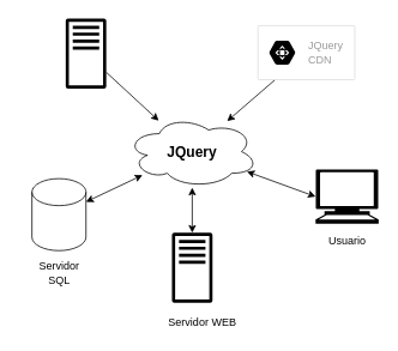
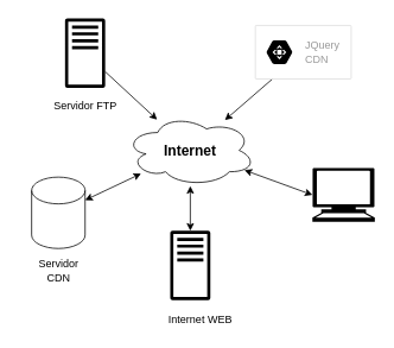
  <mxCell id="0" />
  <mxCell id="1" parent="0" />
  <mxCell id="2" style="rounded=0;orthogonalLoop=1;jettySize=auto;html=1;" edge="1" parent="1" source="9" target="4"><mxGeometry relative="1" as="geometry" /></mxCell>
  <mxCell id="3" style="edgeStyle=none;rounded=0;orthogonalLoop=1;jettySize=auto;html=1;startArrow=classic;startFill=1;" edge="1" parent="1" source="4" target="12"><mxGeometry relative="1" as="geometry"><mxPoint x="209.3" y="204" as="sourcePoint" /></mxGeometry></mxCell>
- <mxCell id="4" value="&lt;font style=&quot;font-size: 16px&quot;&gt;&lt;b&gt;JQuery&lt;/b&gt;&lt;/font&gt;" style="ellipse;shape=cloud;whiteSpace=wrap;html=1;align=center;" vertex="1" parent="1"><mxGeometry x="140" y="128" width="146" height="80" as="geometry" /></mxCell>
+ <mxCell id="4" value="&lt;font style=&quot;font-size: 16px&quot;&gt;&lt;b&gt;Internet&lt;/b&gt;&lt;/font&gt;" style="ellipse;shape=cloud;whiteSpace=wrap;html=1;align=center;" vertex="1" parent="1"><mxGeometry x="140" y="128" width="146" height="80" as="geometry" /></mxCell>
  <mxCell id="5" style="edgeStyle=none;rounded=0;orthogonalLoop=1;jettySize=auto;html=1;" edge="1" parent="1" source="6" target="4"><mxGeometry relative="1" as="geometry" /></mxCell>
  <mxCell id="6" value="" style="strokeColor=#dddddd;shadow=0;strokeWidth=1;rounded=1;absoluteArcSize=1;arcSize=2;" vertex="1" parent="1"><mxGeometry x="286" y="28" width="107.5" height="60" as="geometry" /></mxCell>
  <mxCell id="7" value="JQuery&lt;br&gt;CDN" style="sketch=0;dashed=0;connectable=0;html=1;fillColor=#000000;strokeColor=none;shape=mxgraph.gcp2.hexIcon;prIcon=cloud_cdn;part=1;labelPosition=right;verticalLabelPosition=middle;align=left;verticalAlign=middle;spacingLeft=5;fontColor=#999999;fontSize=12;" vertex="1" parent="6"><mxGeometry y="0.5" width="44" height="39" relative="1" as="geometry"><mxPoint x="5" y="-19.5" as="offset" /></mxGeometry></mxCell>
  <mxCell id="8" value="" style="group" vertex="1" connectable="0" parent="1"><mxGeometry x="50" y="20" width="90" height="108" as="geometry" /></mxCell>
  <mxCell id="9" value="" style="sketch=0;outlineConnect=0;fontColor=#232F3E;gradientColor=none;fillColor=#000000;strokeColor=none;dashed=0;verticalLabelPosition=bottom;verticalAlign=top;align=center;html=1;fontSize=12;fontStyle=0;aspect=fixed;pointerEvents=1;shape=mxgraph.aws4.traditional_server;" vertex="1" parent="8"><mxGeometry x="22.5" width="45" height="78" as="geometry" /></mxCell>
+ <mxCell id="10" value="Servidor FTP" style="text;html=1;align=center;verticalAlign=middle;resizable=0;points=[];autosize=1;strokeColor=none;fillColor=none;" vertex="1" parent="8"><mxGeometry y="88" width="90" height="20" as="geometry" /></mxCell>
  <mxCell id="11" value="" style="group" vertex="1" connectable="0" parent="1"><mxGeometry x="179" y="258" width="90" height="110" as="geometry" /></mxCell>
  <mxCell id="12" value="" style="sketch=0;outlineConnect=0;fontColor=#232F3E;gradientColor=none;fillColor=#000000;strokeColor=none;dashed=0;verticalLabelPosition=bottom;verticalAlign=top;align=center;html=1;fontSize=12;fontStyle=0;aspect=fixed;pointerEvents=1;shape=mxgraph.aws4.traditional_server;" vertex="1" parent="11"><mxGeometry x="11.5" width="45" height="78" as="geometry" /></mxCell>
- <mxCell id="13" value="Servidor WEB" style="text;html=1;align=center;verticalAlign=middle;resizable=0;points=[];autosize=1;strokeColor=none;fillColor=none;" vertex="1" parent="11"><mxGeometry y="90" width="90" height="20" as="geometry" /></mxCell>
+ <mxCell id="13" value="Internet WEB" style="text;html=1;align=center;verticalAlign=middle;resizable=0;points=[];autosize=1;strokeColor=none;fillColor=none;" vertex="1" parent="11"><mxGeometry y="90" width="90" height="20" as="geometry" /></mxCell>
  <mxCell id="14" value="" style="group" vertex="1" connectable="0" parent="1"><mxGeometry x="20" y="198" width="90" height="130" as="geometry" /></mxCell>
  <mxCell id="15" value="" style="shape=cylinder3;whiteSpace=wrap;html=1;boundedLbl=1;backgroundOutline=1;size=15;" vertex="1" parent="14"><mxGeometry x="15" width="60" height="80" as="geometry" /></mxCell>
- <mxCell id="16" value="Servidor&lt;br&gt;SQL" style="text;html=1;align=center;verticalAlign=middle;resizable=0;points=[];autosize=1;strokeColor=none;fillColor=none;" vertex="1" parent="14"><mxGeometry x="15" y="90" width="60" height="30" as="geometry" /></mxCell>
+ <mxCell id="16" value="Servidor&lt;br&gt;CDN" style="text;html=1;align=center;verticalAlign=middle;resizable=0;points=[];autosize=1;strokeColor=none;fillColor=none;" vertex="1" parent="14"><mxGeometry x="15" y="90" width="60" height="30" as="geometry" /></mxCell>
  <mxCell id="17" value="" style="group" vertex="1" connectable="0" parent="1"><mxGeometry x="350" y="188" width="70" height="90" as="geometry" /></mxCell>
  <mxCell id="18" value="" style="shape=mxgraph.signs.tech.computer;html=1;pointerEvents=1;fillColor=#000000;strokeColor=none;verticalLabelPosition=bottom;verticalAlign=top;align=center;" vertex="1" parent="17"><mxGeometry width="70" height="60" as="geometry" /></mxCell>
- <mxCell id="19" value="Usuario" style="text;html=1;align=center;verticalAlign=middle;resizable=0;points=[];autosize=1;strokeColor=none;fillColor=none;" vertex="1" parent="17"><mxGeometry x="5" y="70" width="60" height="20" as="geometry" /></mxCell>
  <mxCell id="20" style="edgeStyle=none;rounded=0;orthogonalLoop=1;jettySize=auto;html=1;startArrow=classic;startFill=1;" edge="1" parent="1" source="15" target="4"><mxGeometry relative="1" as="geometry" /></mxCell>
  <mxCell id="21" style="edgeStyle=none;rounded=0;orthogonalLoop=1;jettySize=auto;html=1;strokeColor=none;startArrow=classic;startFill=1;" edge="1" parent="1" source="18" target="4"><mxGeometry relative="1" as="geometry" /></mxCell>
  <mxCell id="22" style="edgeStyle=none;rounded=0;orthogonalLoop=1;jettySize=auto;html=1;exitX=0;exitY=0.5;exitDx=0;exitDy=0;exitPerimeter=0;startArrow=classic;startFill=1;" edge="1" parent="1" source="18" target="4"><mxGeometry relative="1" as="geometry" /></mxCell>
